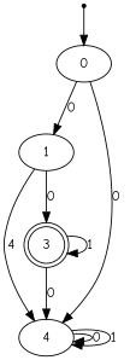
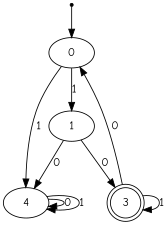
  digraph {
    fontname="Comic Neue"
    node [fontname="Comic Neue"]
    edge [fontname="Comic Neue"]
    init_ [shape=point]
    0
    1
    n4 [label=4]
    3 [shape=doublecircle]
    init_ -> 0
-   0 -> 1 [label=0]
-   0 -> n4 [label=0]
-   1 -> n4 [label=4]
+   0 -> 1 [label=1]
+   0 -> n4 [label=1]
+   1 -> n4 [label=0]
    1 -> 3 [label=0]
    n4 -> n4 [label=0]
    n4 -> n4 [label=1]
-   3 -> n4 [label=0]
+   3 -> 0 [label=0]
    3 -> 3 [label=1]
  }
